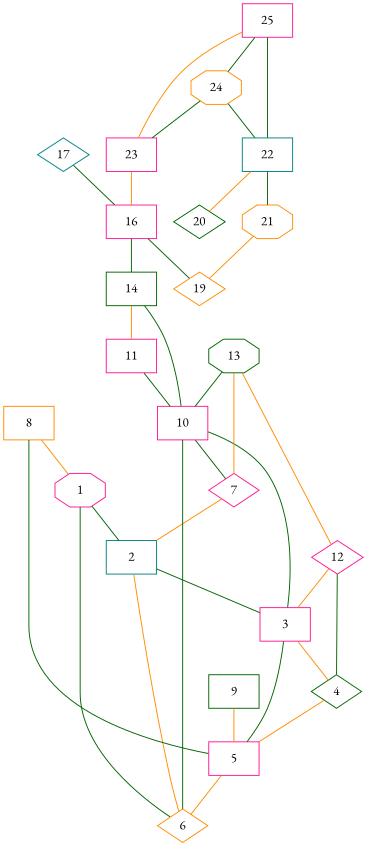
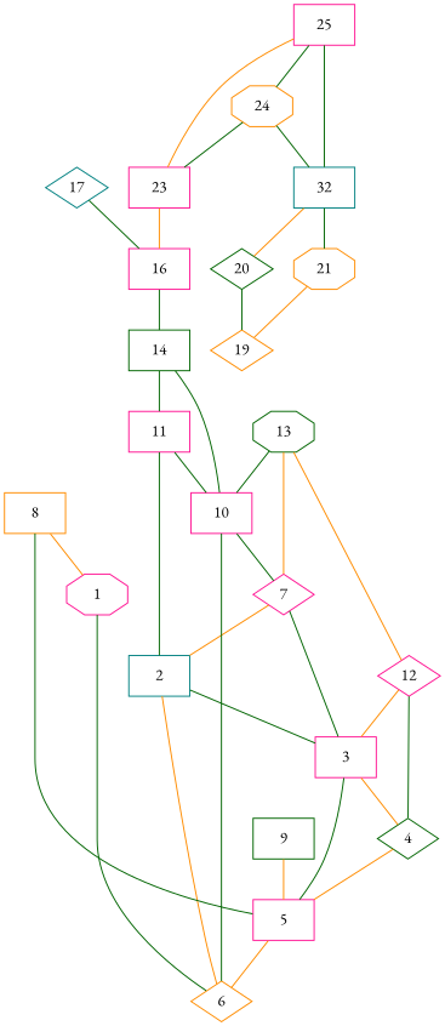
  graph {
    fontname="EB Garamond"
    node [color=deeppink fontname="EB Garamond" shape=box]
    edge [color=darkgreen fontname="EB Garamond" weight=1]
    1 [shape=octagon]
    2 [color=teal]
    3
    6 [color=darkorange shape=diamond]
    4 [color=darkgreen shape=diamond]
    5
    7 [shape=diamond]
    8 [color=darkorange]
    9 [color=darkgreen]
    10
    11
    12 [shape=diamond]
    13 [color=darkgreen shape=octagon]
    14 [color=darkgreen]
    16
    17 [color=teal shape=diamond]
    19 [color=darkorange shape=diamond]
    20 [color=darkgreen shape=diamond]
    21 [color=darkorange shape=octagon]
-   22 [color=teal]
+   22 [color=teal label=32]
    23
    24 [color=darkorange shape=octagon]
    25
-   1 -- 2 [weight=7]
+   11 -- 2 [weight=7]
    2 -- 3
    2 -- 6 [color=darkorange weight=5]
    3 -- 4 [color=darkorange]
    3 -- 5 [weight=3]
    6 -- 1 [weight=6]
    4 -- 5 [color=darkorange]
    5 -- 6 [color=darkorange weight=10]
    7 -- 2 [color=darkorange weight=5]
-   10 -- 3 [weight=4]
+   7 -- 3 [weight=4]
    8 -- 1 [color=darkorange weight=3]
    8 -- 5 [weight=4]
    9 -- 5 [color=darkorange weight=2]
    10 -- 6 [weight=9]
    10 -- 7 [weight=6]
    11 -- 10 [weight=2]
    12 -- 3 [color=darkorange]
    12 -- 4
    13 -- 7 [color=darkorange weight=5]
    13 -- 10
    13 -- 12 [color=darkorange]
    14 -- 10 [weight=2]
-   14 -- 11 [color=darkorange weight=3]
+   14 -- 11 [weight=3]
    16 -- 14
    17 -- 16 [weight=3]
-   16 -- 19 [weight=4]
+   20 -- 19 [weight=4]
    21 -- 19 [color=darkorange weight=2]
    22 -- 20 [color=darkorange]
    22 -- 21 [weight=20]
    23 -- 16 [color=darkorange weight=17]
    24 -- 22 [weight=2]
    24 -- 23
    25 -- 22 [weight=6]
    25 -- 23 [color=darkorange]
    25 -- 24 [weight=3]
  }
